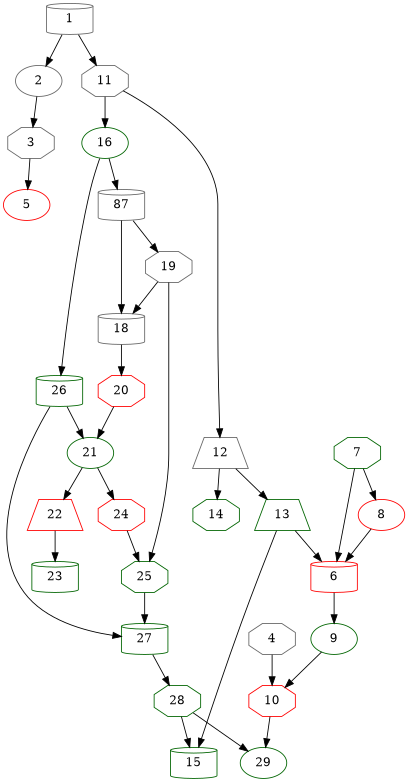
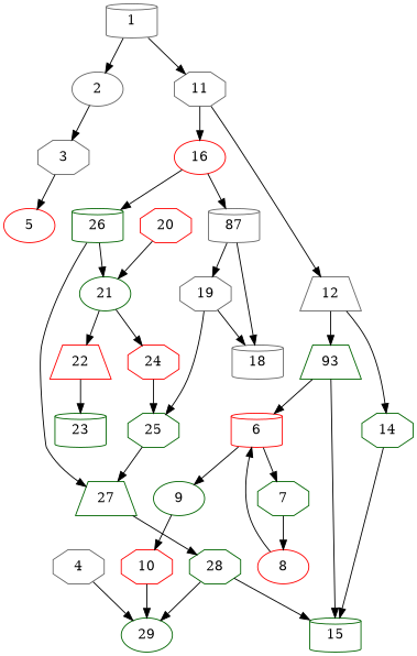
  digraph {
    node [color=darkgreen entry=0 exit=0 loop=0 shape=octagon]
    n1 [color=gray40 entry=1 label=1 shape=cylinder]
    n2 [color=gray40 label=2 shape=ellipse]
    n3 [color=gray40 label=11]
    n4 [color=gray40 label=3]
    n5 [color=gray40 label=12 shape=trapezium]
-   n6 [label=16 shape=ellipse]
+   n6 [color=red label=16 shape=ellipse]
    n7 [color=gray40 label=4]
    n8 [color=red label=10]
    n9 [color=red label=5 shape=ellipse]
-   n10 [label=13 shape=trapezium]
+   n10 [label=93 shape=trapezium]
    n11 [label=14]
    n12 [color=gray40 label=87 shape=cylinder]
    n13 [label=26 shape=cylinder]
    n14 [exit=1 label=29 shape=ellipse]
    n15 [color=red label=6 loop=1 shape=cylinder]
    n16 [label=7 loop=1]
    n17 [label=9 shape=ellipse]
    n18 [color=red label=8 loop=1 shape=ellipse]
    n19 [label=15 shape=cylinder]
    n20 [color=gray40 label=19]
    n21 [color=gray40 label=18 shape=cylinder]
-   n22 [label=27 shape=cylinder]
+   n22 [label=27 shape=trapezium]
    n23 [label=21 loop=1 shape=ellipse]
    n24 [label=28]
    n25 [label=25]
    n26 [color=red label=20]
    n27 [color=red label=22 loop=1 shape=trapezium]
    n28 [color=red label=24]
    n29 [label=23 loop=1 shape=cylinder]
    n1 -> n2
    n1 -> n3
    n2 -> n4
    n3 -> n5
    n3 -> n6
    n4 -> n9
    n5 -> n10
    n5 -> n11
    n6 -> n12
    n6 -> n13
-   n7 -> n8
+   n7 -> n14
    n8 -> n14
    n10 -> n15
    n10 -> n19
+   n11 -> n19
    n12 -> n20
    n12 -> n21
    n13 -> n22
    n13 -> n23
-   n16 -> n15
+   n15 -> n16
    n15 -> n17
    n16 -> n18
    n17 -> n8
    n18 -> n15
    n20 -> n21
    n20 -> n25
-   n21 -> n26
    n22 -> n24
    n23 -> n27
    n23 -> n28
    n24 -> n14
    n24 -> n19
    n25 -> n22
    n26 -> n23
    n27 -> n29
    n28 -> n25
  }
